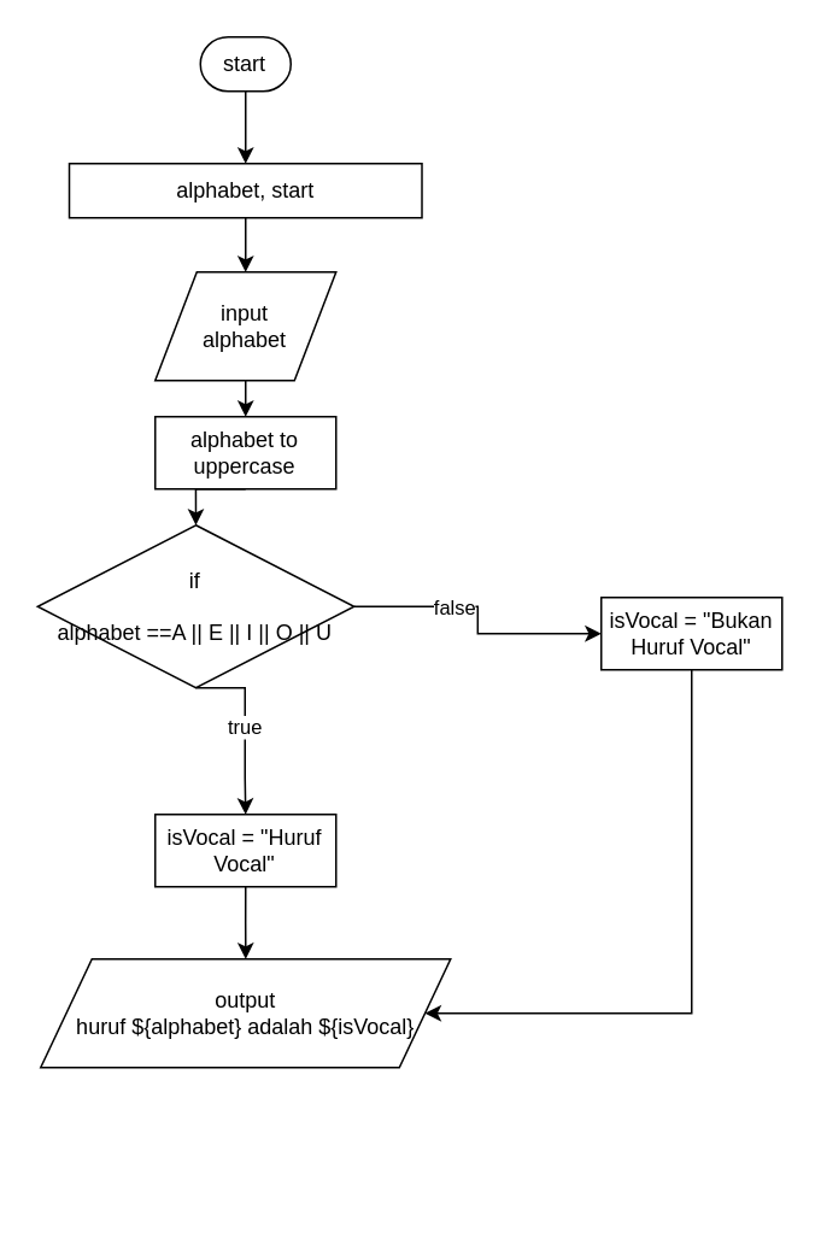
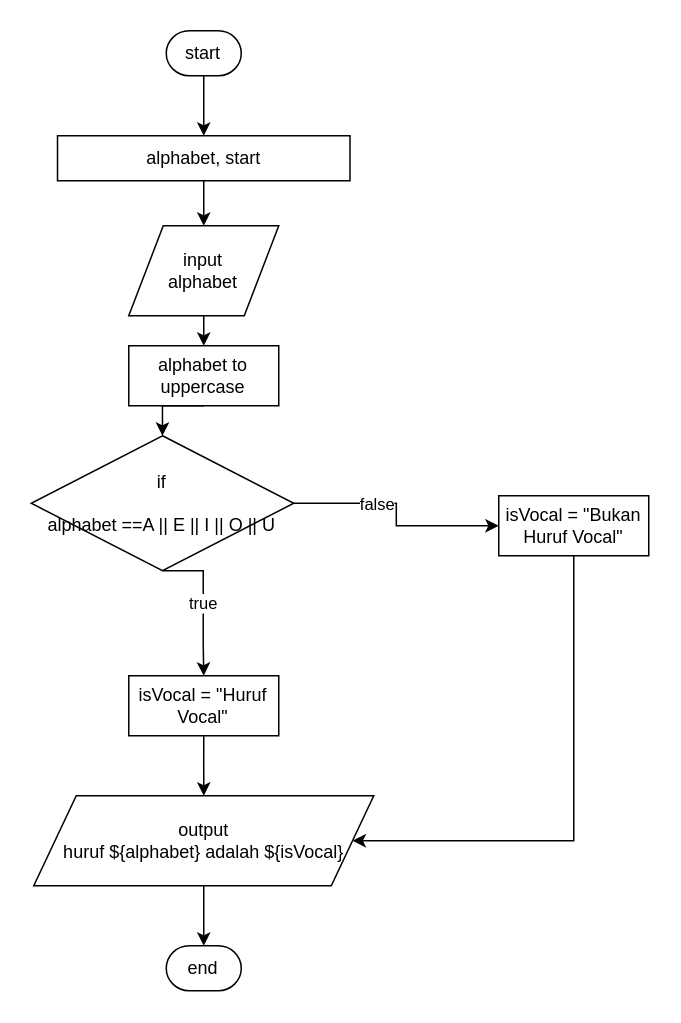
  <mxCell id="0" />
  <mxCell id="1" parent="0" />
  <mxCell id="2" style="edgeStyle=orthogonalEdgeStyle;rounded=0;orthogonalLoop=1;jettySize=auto;html=1;exitX=0.5;exitY=1;exitDx=0;exitDy=0;exitPerimeter=0;entryX=0.5;entryY=0;entryDx=0;entryDy=0;" edge="1" parent="1" source="3" target="5"><mxGeometry relative="1" as="geometry" /></mxCell>
  <mxCell id="3" value="start" style="strokeWidth=1;html=1;shape=mxgraph.flowchart.terminator;whiteSpace=wrap;" vertex="1" parent="1"><mxGeometry x="110.34" y="20" width="50" height="30" as="geometry" /></mxCell>
  <mxCell id="4" style="edgeStyle=orthogonalEdgeStyle;rounded=0;orthogonalLoop=1;jettySize=auto;html=1;exitX=0.5;exitY=1;exitDx=0;exitDy=0;entryX=0.5;entryY=0;entryDx=0;entryDy=0;" edge="1" parent="1" source="5" target="7"><mxGeometry relative="1" as="geometry" /></mxCell>
  <mxCell id="5" value="alphabet, start" style="rounded=1;whiteSpace=wrap;html=1;absoluteArcSize=1;arcSize=0;strokeWidth=1;" vertex="1" parent="1"><mxGeometry x="37.84" y="90" width="195" height="30" as="geometry" /></mxCell>
  <mxCell id="6" style="edgeStyle=orthogonalEdgeStyle;rounded=0;orthogonalLoop=1;jettySize=auto;html=1;exitX=0.5;exitY=1;exitDx=0;exitDy=0;entryX=0.5;entryY=0;entryDx=0;entryDy=0;" edge="1" parent="1" source="7" target="13"><mxGeometry relative="1" as="geometry" /></mxCell>
  <mxCell id="7" value="input &lt;br&gt;alphabet" style="shape=parallelogram;html=1;strokeWidth=1;perimeter=parallelogramPerimeter;whiteSpace=wrap;rounded=1;arcSize=0;size=0.23;" vertex="1" parent="1"><mxGeometry x="85.34" y="150" width="100" height="60" as="geometry" /></mxCell>
  <mxCell id="8" style="edgeStyle=orthogonalEdgeStyle;rounded=0;orthogonalLoop=1;jettySize=auto;html=1;exitX=1;exitY=0.5;exitDx=0;exitDy=0;exitPerimeter=0;" edge="1" parent="1" source="11" target="17"><mxGeometry relative="1" as="geometry" /></mxCell>
  <mxCell id="9" value="false" style="edgeLabel;html=1;align=center;verticalAlign=middle;resizable=0;points=[];" vertex="1" connectable="0" parent="8"><mxGeometry x="-0.274" relative="1" as="geometry"><mxPoint as="offset" /></mxGeometry></mxCell>
  <mxCell id="10" value="true" style="edgeStyle=orthogonalEdgeStyle;rounded=0;orthogonalLoop=1;jettySize=auto;html=1;exitX=0.5;exitY=1;exitDx=0;exitDy=0;exitPerimeter=0;entryX=0.5;entryY=0;entryDx=0;entryDy=0;" edge="1" parent="1" source="11" target="15"><mxGeometry relative="1" as="geometry"><Array as="points"><mxPoint x="135" y="430" /><mxPoint x="135" y="430" /></Array></mxGeometry></mxCell>
  <mxCell id="11" value="if&lt;br&gt;&lt;br&gt;alphabet ==A || E || I || O || U" style="strokeWidth=1;html=1;shape=mxgraph.flowchart.decision;whiteSpace=wrap;" vertex="1" parent="1"><mxGeometry x="20.34" y="290" width="175" height="90" as="geometry" /></mxCell>
  <mxCell id="12" style="edgeStyle=orthogonalEdgeStyle;rounded=0;orthogonalLoop=1;jettySize=auto;html=1;exitX=0.5;exitY=1;exitDx=0;exitDy=0;entryX=0.5;entryY=0;entryDx=0;entryDy=0;entryPerimeter=0;" edge="1" parent="1" source="13" target="11"><mxGeometry relative="1" as="geometry" /></mxCell>
  <mxCell id="13" value="alphabet to uppercase" style="rounded=1;whiteSpace=wrap;html=1;absoluteArcSize=1;arcSize=0;strokeWidth=1;" vertex="1" parent="1"><mxGeometry x="85.34" y="230" width="100" height="40" as="geometry" /></mxCell>
  <mxCell id="14" style="edgeStyle=orthogonalEdgeStyle;rounded=0;orthogonalLoop=1;jettySize=auto;html=1;exitX=0.5;exitY=1;exitDx=0;exitDy=0;" edge="1" parent="1" source="15" target="19"><mxGeometry relative="1" as="geometry" /></mxCell>
  <mxCell id="15" value="isVocal = &quot;Huruf Vocal&quot;" style="rounded=1;whiteSpace=wrap;html=1;absoluteArcSize=1;arcSize=0;strokeWidth=1;" vertex="1" parent="1"><mxGeometry x="85.34" y="450" width="100" height="40" as="geometry" /></mxCell>
  <mxCell id="16" style="edgeStyle=orthogonalEdgeStyle;rounded=0;orthogonalLoop=1;jettySize=auto;html=1;exitX=0.5;exitY=1;exitDx=0;exitDy=0;entryX=1;entryY=0.5;entryDx=0;entryDy=0;" edge="1" parent="1" source="17" target="19"><mxGeometry relative="1" as="geometry"><Array as="points"><mxPoint x="382" y="560" /></Array></mxGeometry></mxCell>
  <mxCell id="17" value="isVocal = &quot;Bukan Huruf Vocal&quot;" style="rounded=1;whiteSpace=wrap;html=1;absoluteArcSize=1;arcSize=0;strokeWidth=1;" vertex="1" parent="1"><mxGeometry x="332" y="330" width="100" height="40" as="geometry" /></mxCell>
+ <mxCell id="18" style="edgeStyle=orthogonalEdgeStyle;rounded=0;orthogonalLoop=1;jettySize=auto;html=1;exitX=0.5;exitY=1;exitDx=0;exitDy=0;" edge="1" parent="1" source="19" target="20"><mxGeometry relative="1" as="geometry" /></mxCell>
  <mxCell id="19" value="output&lt;br&gt;huruf ${alphabet} adalah ${isVocal}" style="shape=parallelogram;html=1;strokeWidth=1;perimeter=parallelogramPerimeter;whiteSpace=wrap;rounded=1;arcSize=0;size=0.125;" vertex="1" parent="1"><mxGeometry x="22.01" y="530" width="226.66" height="60" as="geometry" /></mxCell>
+ <mxCell id="20" value="end" style="strokeWidth=1;html=1;shape=mxgraph.flowchart.terminator;whiteSpace=wrap;" vertex="1" parent="1"><mxGeometry x="110.34" y="630" width="50" height="30" as="geometry" /></mxCell>
